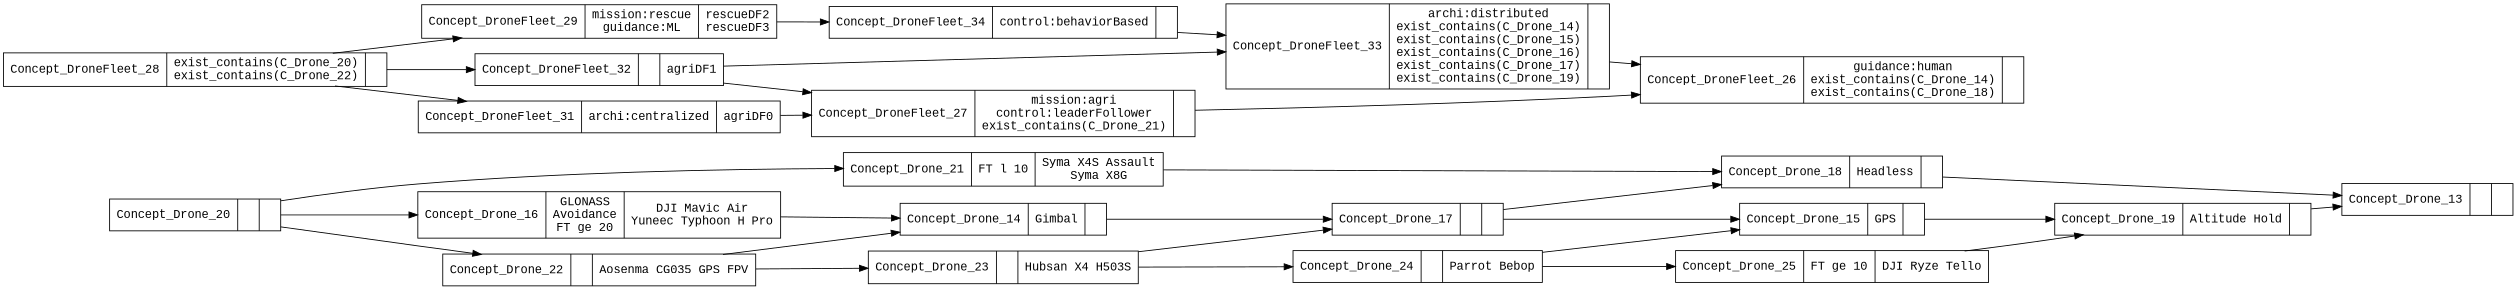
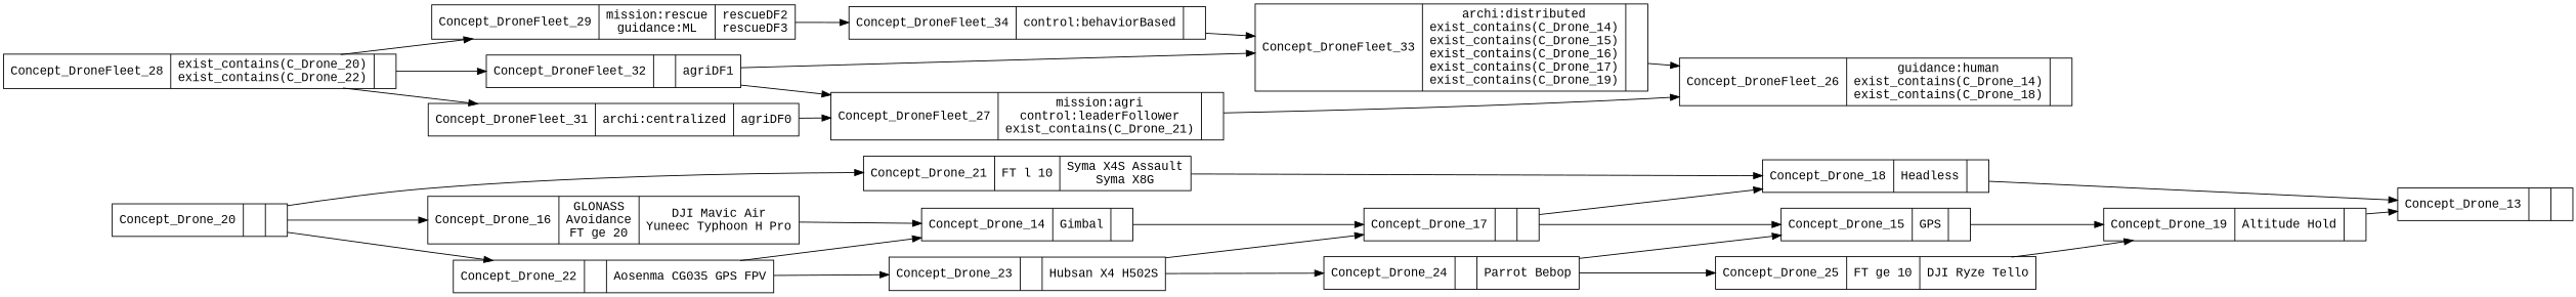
  digraph {
    fontname="Liberation Mono"
    rankdir=LR
    node [fontname="Liberation Mono" shape=record]
    edge [fontname="Liberation Mono"]
    n1 [label="{Concept_Drone_13||}"]
    n2 [label="{Concept_Drone_14|Gimbal\n|}"]
    n3 [label="{Concept_Drone_17||}"]
    n4 [label="{Concept_Drone_15|GPS\n|}"]
    n5 [label="{Concept_Drone_19|Altitude Hold\n|}"]
    n6 [label="{Concept_Drone_16|GLONASS\nAvoidance\nFT ge 20\n|DJI Mavic Air\nYuneec Typhoon H Pro\n}"]
    n7 [label="{Concept_Drone_18|Headless\n|}"]
    n8 [label="{Concept_Drone_20||}"]
    n9 [label="{Concept_Drone_21|FT l 10\n|Syma X4S Assault\nSyma X8G\n}"]
    n10 [label="{Concept_Drone_22||Aosenma CG035 GPS FPV\n}"]
-   n11 [label="{Concept_Drone_23||Hubsan X4 H503S\n}"]
+   n11 [label="{Concept_Drone_23||Hubsan X4 H502S\n}"]
    n12 [label="{Concept_Drone_24||Parrot Bebop\n}"]
    n13 [label="{Concept_Drone_25|FT ge 10\n|DJI Ryze Tello\n}"]
    n14 [label="{Concept_DroneFleet_26|guidance:human\nexist_contains(C_Drone_14)\nexist_contains(C_Drone_18)\n|}"]
    n15 [label="{Concept_DroneFleet_27|mission:agri\ncontrol:leaderFollower\nexist_contains(C_Drone_21)\n|}"]
    n16 [label="{Concept_DroneFleet_28|exist_contains(C_Drone_20)\nexist_contains(C_Drone_22)\n|}"]
    n17 [label="{Concept_DroneFleet_29|mission:rescue\nguidance:ML\n|rescueDF2\nrescueDF3\n}"]
    n18 [label="{Concept_DroneFleet_31|archi:centralized\n|agriDF0\n}"]
    n19 [label="{Concept_DroneFleet_32||agriDF1\n}"]
    n20 [label="{Concept_DroneFleet_34|control:behaviorBased\n|}"]
    n21 [label="{Concept_DroneFleet_33|archi:distributed\nexist_contains(C_Drone_14)\nexist_contains(C_Drone_15)\nexist_contains(C_Drone_16)\nexist_contains(C_Drone_17)\nexist_contains(C_Drone_19)\n|}"]
    subgraph sub_1 {
      label=Drone
      n1
      n2
      n3
      n4
      n5
      n6
      n7
      n8
      n9
      n10
      n11
      n12
      n13
    }
    subgraph sub_2 {
      label=DroneFleet
      n14
      n15
      n16
      n17
      n18
      n19
      n20
      n21
    }
    n2 -> n3
    n3 -> n4
    n3 -> n7
    n4 -> n5
    n5 -> n1
    n6 -> n2
    n7 -> n1
    n8 -> n6
    n8 -> n9
    n8 -> n10
    n9 -> n7
    n10 -> n2
    n10 -> n11
    n11 -> n3
    n11 -> n12
    n12 -> n4
    n12 -> n13
    n13 -> n5
    n15 -> n14
    n16 -> n17
    n16 -> n18
    n16 -> n19
    n17 -> n20
    n18 -> n15
    n19 -> n15
    n19 -> n21
    n20 -> n21
    n21 -> n14
  }
